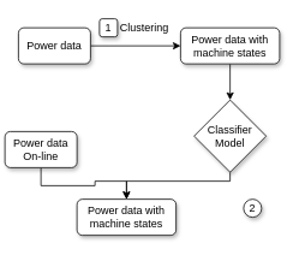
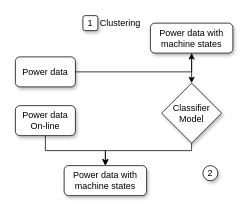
  <mxCell id="0" />
  <mxCell id="1" parent="0" />
  <mxCell id="2" value="" style="edgeStyle=orthogonalEdgeStyle;rounded=0;orthogonalLoop=1;jettySize=auto;html=1;" edge="1" parent="1" source="3" target="5"><mxGeometry relative="1" as="geometry" /></mxCell>
- <mxCell id="3" value="Power data" style="rounded=1;whiteSpace=wrap;html=1;shadow=1;" vertex="1" parent="1"><mxGeometry x="20" y="30" width="80" height="40" as="geometry" /></mxCell>
+ <mxCell id="3" value="Power data" style="rounded=1;whiteSpace=wrap;html=1;shadow=1;" vertex="1" parent="1"><mxGeometry x="20" y="75" width="80" height="40" as="geometry" /></mxCell>
  <mxCell id="4" value="" style="edgeStyle=orthogonalEdgeStyle;rounded=0;orthogonalLoop=1;jettySize=auto;html=1;entryX=0.5;entryY=0;entryDx=0;entryDy=0;" edge="1" parent="1" source="5" target="7"><mxGeometry relative="1" as="geometry"><mxPoint x="235" y="150" as="targetPoint" /></mxGeometry></mxCell>
  <mxCell id="5" value="Power data with machine states" style="rounded=1;whiteSpace=wrap;html=1;shadow=1;" vertex="1" parent="1"><mxGeometry x="200" y="30" width="110" height="40" as="geometry" /></mxCell>
  <mxCell id="6" style="edgeStyle=orthogonalEdgeStyle;rounded=0;orthogonalLoop=1;jettySize=auto;html=1;exitX=0.5;exitY=1;exitDx=0;exitDy=0;entryX=0.5;entryY=0;entryDx=0;entryDy=0;" edge="1" parent="1" source="7" target="10"><mxGeometry relative="1" as="geometry"><Array as="points"><mxPoint x="255" y="200" /><mxPoint x="140" y="200" /></Array></mxGeometry></mxCell>
  <mxCell id="7" value="Classifier Model" style="rhombus;whiteSpace=wrap;html=1;shadow=1;" vertex="1" parent="1"><mxGeometry x="215" y="110" width="80" height="80" as="geometry" /></mxCell>
  <mxCell id="8" style="edgeStyle=orthogonalEdgeStyle;rounded=0;orthogonalLoop=1;jettySize=auto;html=1;exitX=0.5;exitY=1;exitDx=0;exitDy=0;entryX=0.5;entryY=0;entryDx=0;entryDy=0;" edge="1" parent="1" source="9" target="10"><mxGeometry relative="1" as="geometry" /></mxCell>
- <mxCell id="9" value="Power data&lt;br&gt;On-line" style="rounded=1;whiteSpace=wrap;html=1;shadow=1;" vertex="1" parent="1"><mxGeometry x="5" y="145" width="80" height="40" as="geometry" /></mxCell>
+ <mxCell id="9" value="Power data&lt;br&gt;On-line" style="rounded=1;whiteSpace=wrap;html=1;shadow=1;" vertex="1" parent="1"><mxGeometry x="20" y="140" width="80" height="40" as="geometry" /></mxCell>
  <mxCell id="10" value="Power data with machine states" style="rounded=1;whiteSpace=wrap;html=1;shadow=1;" vertex="1" parent="1"><mxGeometry x="85" y="220" width="110" height="40" as="geometry" /></mxCell>
  <mxCell id="11" value="Clustering" style="text;html=1;strokeColor=none;fillColor=none;align=center;verticalAlign=middle;whiteSpace=wrap;rounded=0;shadow=1;" vertex="1" parent="1"><mxGeometry x="130" y="20" width="60" height="20" as="geometry" /></mxCell>
  <mxCell id="12" value="1" style="whiteSpace=wrap;html=1;aspect=fixed;shadow=1;rounded=1;" vertex="1" parent="1"><mxGeometry x="110" y="20" width="20" height="20" as="geometry" /></mxCell>
  <mxCell id="13" value="2" style="ellipse;whiteSpace=wrap;html=1;aspect=fixed;shadow=1;" vertex="1" parent="1"><mxGeometry x="270" y="220" width="20" height="20" as="geometry" /></mxCell>
